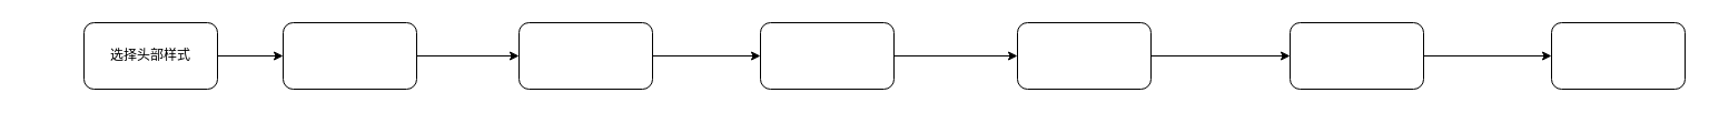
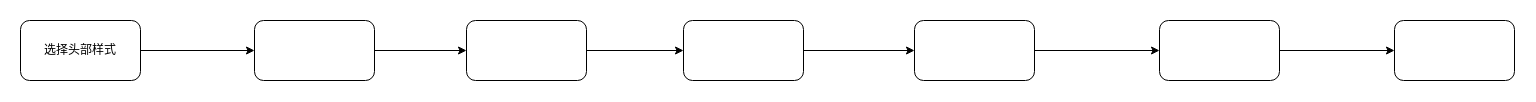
  <mxCell id="0" />
  <mxCell id="1" parent="0" />
  <mxCell id="2" value="" style="rounded=1;whiteSpace=wrap;html=1;" parent="1" vertex="1"><mxGeometry x="683" y="20" width="120" height="60" as="geometry" /></mxCell>
  <mxCell id="3" value="" style="endArrow=classic;html=1;exitX=1;exitY=0.5;exitDx=0;exitDy=0;rounded=1;" parent="1" source="2" target="4" edge="1"><mxGeometry width="50" height="50" relative="1" as="geometry"><mxPoint x="962" y="205" as="sourcePoint" /><mxPoint x="835" y="50" as="targetPoint" /></mxGeometry></mxCell>
  <mxCell id="4" value="" style="rounded=1;whiteSpace=wrap;html=1;" parent="1" vertex="1"><mxGeometry x="914" y="20" width="120" height="60" as="geometry" /></mxCell>
  <mxCell id="5" value="" style="rounded=1;whiteSpace=wrap;html=1;" parent="1" vertex="1"><mxGeometry x="466" y="20" width="120" height="60" as="geometry" /></mxCell>
  <mxCell id="6" value="" style="endArrow=classic;html=1;exitX=1;exitY=0.5;exitDx=0;exitDy=0;entryX=0;entryY=0.5;entryDx=0;entryDy=0;rounded=1;" parent="1" source="5" target="2" edge="1"><mxGeometry width="50" height="50" relative="1" as="geometry"><mxPoint x="761" y="205" as="sourcePoint" /><mxPoint x="651" y="50" as="targetPoint" /></mxGeometry></mxCell>
  <mxCell id="7" value="" style="rounded=1;whiteSpace=wrap;html=1;" parent="1" vertex="1"><mxGeometry x="254" y="20" width="120" height="60" as="geometry" /></mxCell>
  <mxCell id="8" value="" style="endArrow=classic;html=1;exitX=1;exitY=0.5;exitDx=0;exitDy=0;entryX=0;entryY=0.5;entryDx=0;entryDy=0;entryPerimeter=0;rounded=1;" parent="1" source="7" target="5" edge="1"><mxGeometry width="50" height="50" relative="1" as="geometry"><mxPoint x="568" y="205" as="sourcePoint" /><mxPoint x="458" y="50" as="targetPoint" /></mxGeometry></mxCell>
- <mxCell id="9" value="选择头部样式" style="rounded=1;whiteSpace=wrap;html=1;" parent="1" vertex="1"><mxGeometry x="75" y="20" width="120" height="60" as="geometry" /></mxCell>
+ <mxCell id="9" value="选择头部样式" style="rounded=1;whiteSpace=wrap;html=1;" parent="1" vertex="1"><mxGeometry x="20" y="20" width="120" height="60" as="geometry" /></mxCell>
  <mxCell id="10" value="" style="endArrow=classic;html=1;exitX=1;exitY=0.5;exitDx=0;exitDy=0;entryX=0;entryY=0.5;entryDx=0;entryDy=0;rounded=1;" parent="1" source="9" target="7" edge="1"><mxGeometry width="50" height="50" relative="1" as="geometry"><mxPoint x="279" y="191" as="sourcePoint" /><mxPoint x="199" y="53" as="targetPoint" /></mxGeometry></mxCell>
  <mxCell id="11" value="" style="rounded=1;whiteSpace=wrap;html=1;" parent="1" vertex="1"><mxGeometry x="1159" y="20" width="120" height="60" as="geometry" /></mxCell>
  <mxCell id="12" value="" style="endArrow=classic;html=1;exitX=1;exitY=0.5;exitDx=0;exitDy=0;entryX=0;entryY=0.5;entryDx=0;entryDy=0;rounded=1;" parent="1" source="4" target="11" edge="1"><mxGeometry width="50" height="50" relative="1" as="geometry"><mxPoint x="561" y="192" as="sourcePoint" /><mxPoint x="611" y="142" as="targetPoint" /></mxGeometry></mxCell>
  <mxCell id="13" value="" style="rounded=1;whiteSpace=wrap;html=1;" parent="1" vertex="1"><mxGeometry x="1394" y="20" width="120" height="60" as="geometry" /></mxCell>
  <mxCell id="14" value="" style="endArrow=classic;html=1;exitX=1;exitY=0.5;exitDx=0;exitDy=0;entryX=0;entryY=0.5;entryDx=0;entryDy=0;rounded=1;" parent="1" source="11" target="13" edge="1"><mxGeometry width="50" height="50" relative="1" as="geometry"><mxPoint x="561" y="192" as="sourcePoint" /><mxPoint x="611" y="142" as="targetPoint" /></mxGeometry></mxCell>
